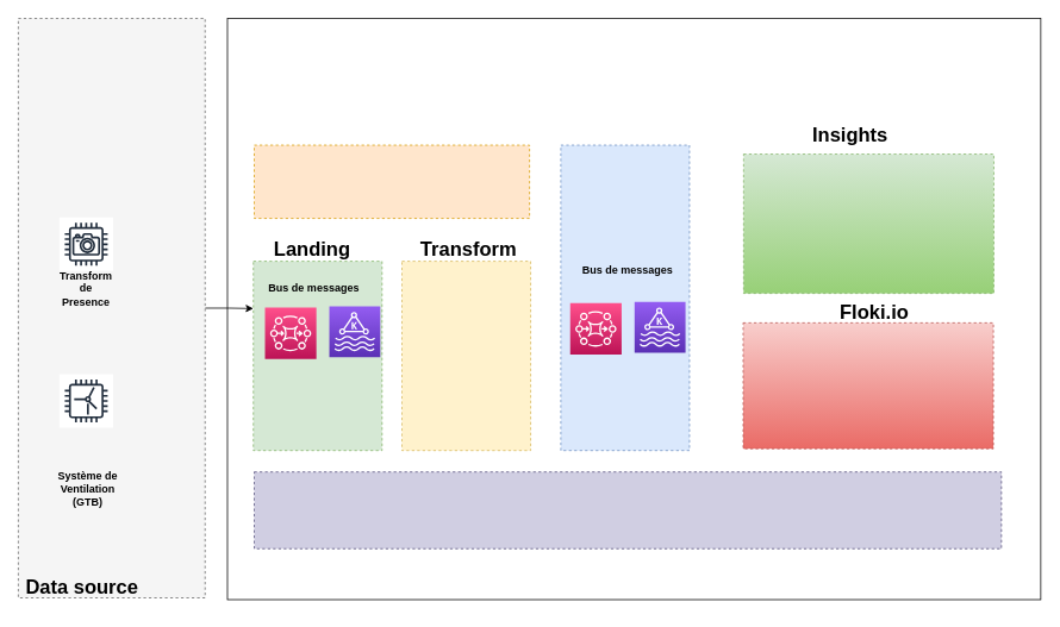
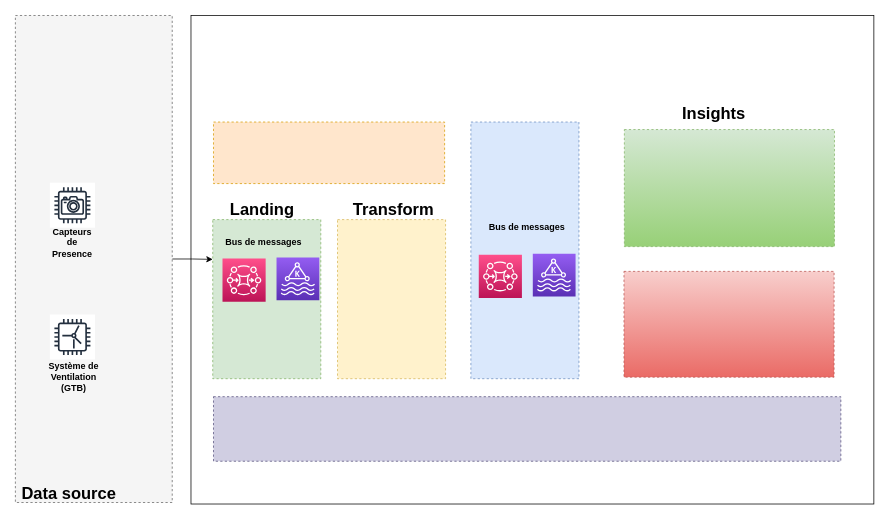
  <mxCell id="0" />
  <mxCell id="1" parent="0" />
  <mxCell id="2" style="edgeStyle=orthogonalEdgeStyle;rounded=0;orthogonalLoop=1;jettySize=auto;html=1;exitX=1;exitY=0.5;exitDx=0;exitDy=0;entryX=0;entryY=0.25;entryDx=0;entryDy=0;" parent="1" source="3" target="11" edge="1"><mxGeometry relative="1" as="geometry" /></mxCell>
  <mxCell id="3" value="" style="rounded=0;whiteSpace=wrap;html=1;dashed=1;fontStyle=1;fillColor=#f5f5f5;strokeColor=#666666;fillStyle=solid;fontColor=#333333;" parent="1" vertex="1"><mxGeometry x="20" y="20" width="209" height="649" as="geometry" /></mxCell>
  <mxCell id="4" value="" style="rounded=0;whiteSpace=wrap;html=1;fillColor=none;" parent="1" vertex="1"><mxGeometry x="254" y="20" width="910" height="651" as="geometry" /></mxCell>
  <mxCell id="5" value="" style="rounded=0;whiteSpace=wrap;html=1;fillColor=#d0cee2;dashed=1;fontStyle=1;strokeColor=#56517e;" parent="1" vertex="1"><mxGeometry x="284" y="528" width="836" height="86" as="geometry" /></mxCell>
  <mxCell id="6" value="" style="rounded=0;whiteSpace=wrap;html=1;fillColor=#dae8fc;dashed=1;fontStyle=1;strokeColor=#6c8ebf;" parent="1" vertex="1"><mxGeometry x="627" y="162" width="144" height="342" as="geometry" /></mxCell>
  <mxCell id="7" value="" style="rounded=0;whiteSpace=wrap;html=1;fillColor=#fff2cc;dashed=1;fontStyle=1;strokeColor=#d6b656;" parent="1" vertex="1"><mxGeometry x="449.25" y="292" width="144" height="212" as="geometry" /></mxCell>
  <mxCell id="8" value="" style="rounded=0;whiteSpace=wrap;html=1;fillColor=#ffe6cc;dashed=1;fontStyle=1;strokeColor=#d79b00;" parent="1" vertex="1"><mxGeometry x="284" y="162" width="308" height="82" as="geometry" /></mxCell>
  <mxCell id="9" value="" style="rounded=0;whiteSpace=wrap;html=1;fillColor=#f8cecc;dashed=1;fontStyle=1;gradientColor=#ea6b66;strokeColor=#b85450;" parent="1" vertex="1"><mxGeometry x="831" y="361" width="280" height="141" as="geometry" /></mxCell>
  <mxCell id="10" value="" style="rounded=0;whiteSpace=wrap;html=1;fillColor=#d5e8d4;dashed=1;fontStyle=1;gradientColor=#97d077;strokeColor=#82b366;" parent="1" vertex="1"><mxGeometry x="831.5" y="172" width="280" height="156" as="geometry" /></mxCell>
  <mxCell id="11" value="" style="rounded=0;whiteSpace=wrap;html=1;fillColor=#d5e8d4;dashed=1;fontStyle=1;strokeColor=#82b366;" parent="1" vertex="1"><mxGeometry x="283" y="292" width="144" height="212" as="geometry" /></mxCell>
  <mxCell id="12" value="Transform" style="text;html=1;strokeColor=none;fillColor=none;align=center;verticalAlign=middle;whiteSpace=wrap;rounded=0;fontStyle=1;fontSize=22;" parent="1" vertex="1"><mxGeometry x="494" y="258" width="60" height="44" as="geometry" /></mxCell>
  <mxCell id="13" value="Insights" style="text;html=1;strokeColor=none;fillColor=none;align=center;verticalAlign=middle;whiteSpace=wrap;rounded=0;fontStyle=1;fontSize=22;" parent="1" vertex="1"><mxGeometry x="921" y="139.5" width="60" height="22.5" as="geometry" /></mxCell>
  <mxCell id="14" value="Bus de messages" style="text;html=1;strokeColor=none;fillColor=none;align=center;verticalAlign=middle;whiteSpace=wrap;rounded=0;fontStyle=1" parent="1" vertex="1"><mxGeometry x="296" y="311" width="110" height="22.5" as="geometry" /></mxCell>
  <mxCell id="15" value="Camera" style="sketch=0;outlineConnect=0;fontColor=none;gradientColor=none;strokeColor=#232F3E;fillColor=#ffffff;dashed=0;verticalLabelPosition=bottom;verticalAlign=top;align=center;html=1;fontSize=12;fontStyle=1;aspect=fixed;shape=mxgraph.aws4.resourceIcon;resIcon=mxgraph.aws4.camera;noLabel=1;" parent="1" vertex="1"><mxGeometry x="66" y="243" width="60" height="60" as="geometry" /></mxCell>
  <mxCell id="16" value="Windfarm" style="sketch=0;outlineConnect=0;fontColor=none;gradientColor=none;strokeColor=#232F3E;fillColor=#ffffff;dashed=0;verticalLabelPosition=bottom;verticalAlign=top;align=center;html=1;fontSize=12;fontStyle=1;aspect=fixed;shape=mxgraph.aws4.resourceIcon;resIcon=mxgraph.aws4.windfarm;noLabel=1;" parent="1" vertex="1"><mxGeometry x="66" y="418.5" width="60" height="60" as="geometry" /></mxCell>
- <mxCell id="17" value="Transform de Presence" style="text;html=1;strokeColor=none;fillColor=none;align=center;verticalAlign=middle;whiteSpace=wrap;rounded=0;fontStyle=1" parent="1" vertex="1"><mxGeometry x="61" y="301.25" width="70" height="44" as="geometry" /></mxCell>
- <mxCell id="18" value="Système de Ventilation (GTB)" style="text;html=1;strokeColor=none;fillColor=none;align=center;verticalAlign=middle;whiteSpace=wrap;rounded=0;fontStyle=1" parent="1" vertex="1"><mxGeometry x="63" y="525" width="70" height="44" as="geometry" /></mxCell>
- <mxCell id="19" value="Floki.io" style="text;html=1;strokeColor=none;fillColor=none;align=center;verticalAlign=middle;whiteSpace=wrap;rounded=0;fontStyle=1;fontSize=22;" parent="1" vertex="1"><mxGeometry x="884.25" y="338.25" width="187.75" height="22.5" as="geometry" /></mxCell>
+ <mxCell id="17" value="Capteurs de Presence" style="text;html=1;strokeColor=none;fillColor=none;align=center;verticalAlign=middle;whiteSpace=wrap;rounded=0;fontStyle=1" parent="1" vertex="1"><mxGeometry x="61" y="301.25" width="70" height="44" as="geometry" /></mxCell>
+ <mxCell id="18" value="Système de Ventilation (GTB)" style="text;html=1;strokeColor=none;fillColor=none;align=center;verticalAlign=middle;whiteSpace=wrap;rounded=0;fontStyle=1" parent="1" vertex="1"><mxGeometry x="63" y="480" width="70" height="44" as="geometry" /></mxCell>
  <mxCell id="20" value="Data source" style="text;html=1;strokeColor=none;fillColor=none;align=center;verticalAlign=middle;whiteSpace=wrap;rounded=0;fontStyle=1;fontSize=22;" parent="1" vertex="1"><mxGeometry x="20" y="636" width="143" height="44" as="geometry" /></mxCell>
  <mxCell id="21" value="Landing" style="text;html=1;strokeColor=none;fillColor=none;align=center;verticalAlign=middle;whiteSpace=wrap;rounded=0;fontStyle=1;fontSize=22;" parent="1" vertex="1"><mxGeometry x="319" y="257.25" width="60" height="44" as="geometry" /></mxCell>
  <mxCell id="22" value="" style="sketch=0;points=[[0,0,0],[0.25,0,0],[0.5,0,0],[0.75,0,0],[1,0,0],[0,1,0],[0.25,1,0],[0.5,1,0],[0.75,1,0],[1,1,0],[0,0.25,0],[0,0.5,0],[0,0.75,0],[1,0.25,0],[1,0.5,0],[1,0.75,0]];outlineConnect=0;fontColor=#232F3E;gradientColor=#FF4F8B;gradientDirection=north;fillColor=#BC1356;strokeColor=#ffffff;dashed=0;verticalLabelPosition=bottom;verticalAlign=top;align=center;html=1;fontSize=12;fontStyle=0;aspect=fixed;shape=mxgraph.aws4.resourceIcon;resIcon=mxgraph.aws4.mq;" parent="1" vertex="1"><mxGeometry x="296" y="344" width="57.5" height="57.5" as="geometry" /></mxCell>
  <mxCell id="23" value="" style="sketch=0;points=[[0,0,0],[0.25,0,0],[0.5,0,0],[0.75,0,0],[1,0,0],[0,1,0],[0.25,1,0],[0.5,1,0],[0.75,1,0],[1,1,0],[0,0.25,0],[0,0.5,0],[0,0.75,0],[1,0.25,0],[1,0.5,0],[1,0.75,0]];outlineConnect=0;fontColor=#232F3E;gradientColor=#945DF2;gradientDirection=north;fillColor=#5A30B5;strokeColor=#ffffff;dashed=0;verticalLabelPosition=bottom;verticalAlign=top;align=center;html=1;fontSize=12;fontStyle=0;aspect=fixed;shape=mxgraph.aws4.resourceIcon;resIcon=mxgraph.aws4.managed_streaming_for_kafka;" parent="1" vertex="1"><mxGeometry x="368" y="342.5" width="57" height="57" as="geometry" /></mxCell>
  <mxCell id="24" value="" style="sketch=0;points=[[0,0,0],[0.25,0,0],[0.5,0,0],[0.75,0,0],[1,0,0],[0,1,0],[0.25,1,0],[0.5,1,0],[0.75,1,0],[1,1,0],[0,0.25,0],[0,0.5,0],[0,0.75,0],[1,0.25,0],[1,0.5,0],[1,0.75,0]];outlineConnect=0;fontColor=#232F3E;gradientColor=#FF4F8B;gradientDirection=north;fillColor=#BC1356;strokeColor=#ffffff;dashed=0;verticalLabelPosition=bottom;verticalAlign=top;align=center;html=1;fontSize=12;fontStyle=0;aspect=fixed;shape=mxgraph.aws4.resourceIcon;resIcon=mxgraph.aws4.mq;" parent="1" vertex="1"><mxGeometry x="637.5" y="339" width="57.5" height="57.5" as="geometry" /></mxCell>
  <mxCell id="25" value="" style="sketch=0;points=[[0,0,0],[0.25,0,0],[0.5,0,0],[0.75,0,0],[1,0,0],[0,1,0],[0.25,1,0],[0.5,1,0],[0.75,1,0],[1,1,0],[0,0.25,0],[0,0.5,0],[0,0.75,0],[1,0.25,0],[1,0.5,0],[1,0.75,0]];outlineConnect=0;fontColor=#232F3E;gradientColor=#945DF2;gradientDirection=north;fillColor=#5A30B5;strokeColor=#ffffff;dashed=0;verticalLabelPosition=bottom;verticalAlign=top;align=center;html=1;fontSize=12;fontStyle=0;aspect=fixed;shape=mxgraph.aws4.resourceIcon;resIcon=mxgraph.aws4.managed_streaming_for_kafka;" parent="1" vertex="1"><mxGeometry x="709.5" y="337.5" width="57" height="57" as="geometry" /></mxCell>
  <mxCell id="26" value="Bus de messages" style="text;html=1;strokeColor=none;fillColor=none;align=center;verticalAlign=middle;whiteSpace=wrap;rounded=0;fontStyle=1" parent="1" vertex="1"><mxGeometry x="647" y="292" width="110" height="22.5" as="geometry" /></mxCell>
